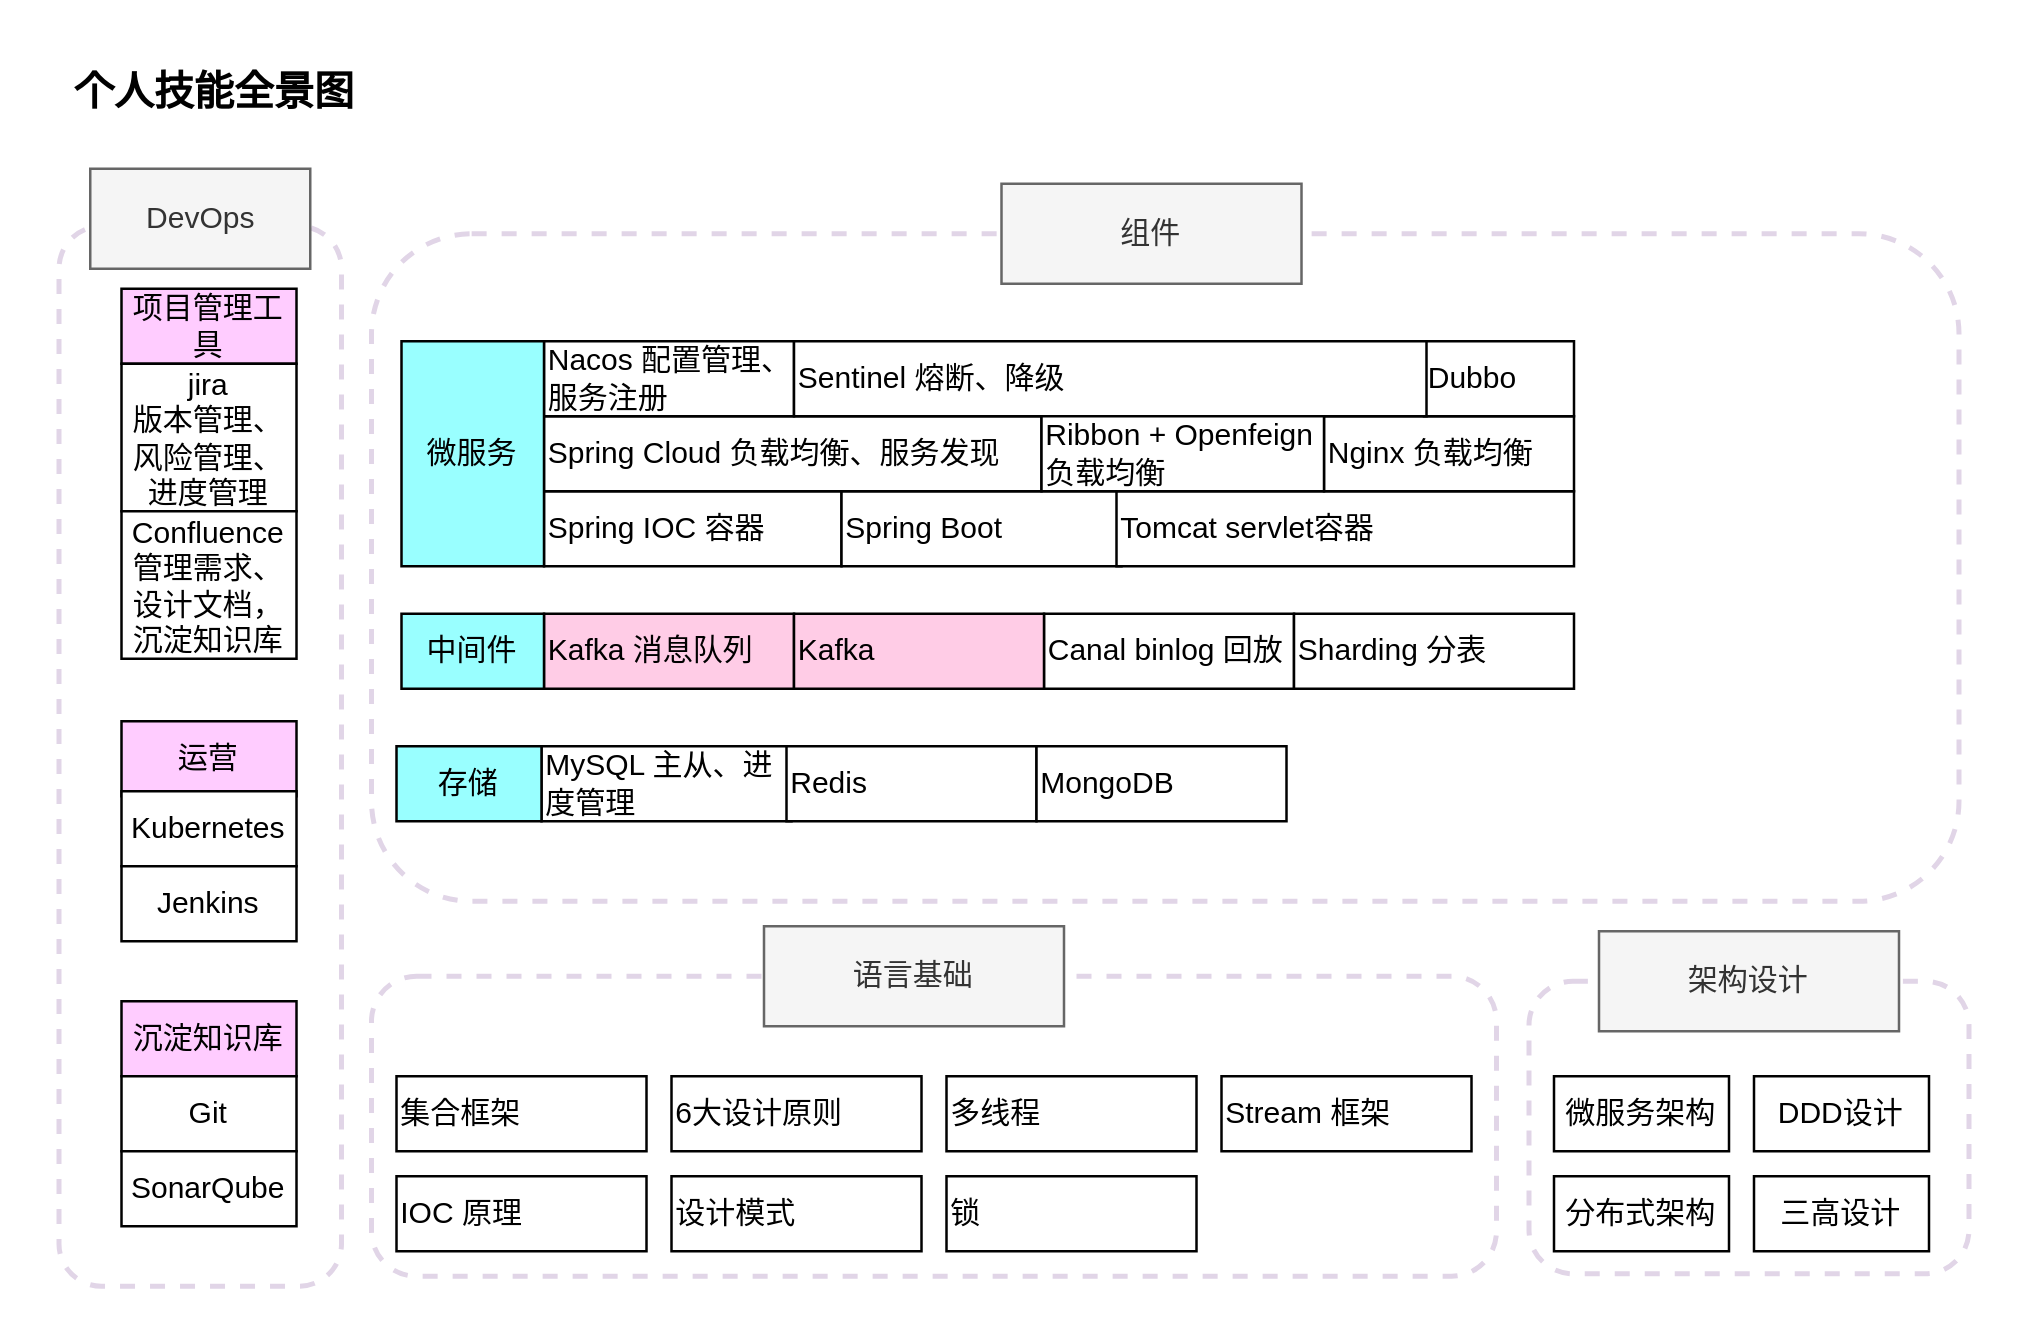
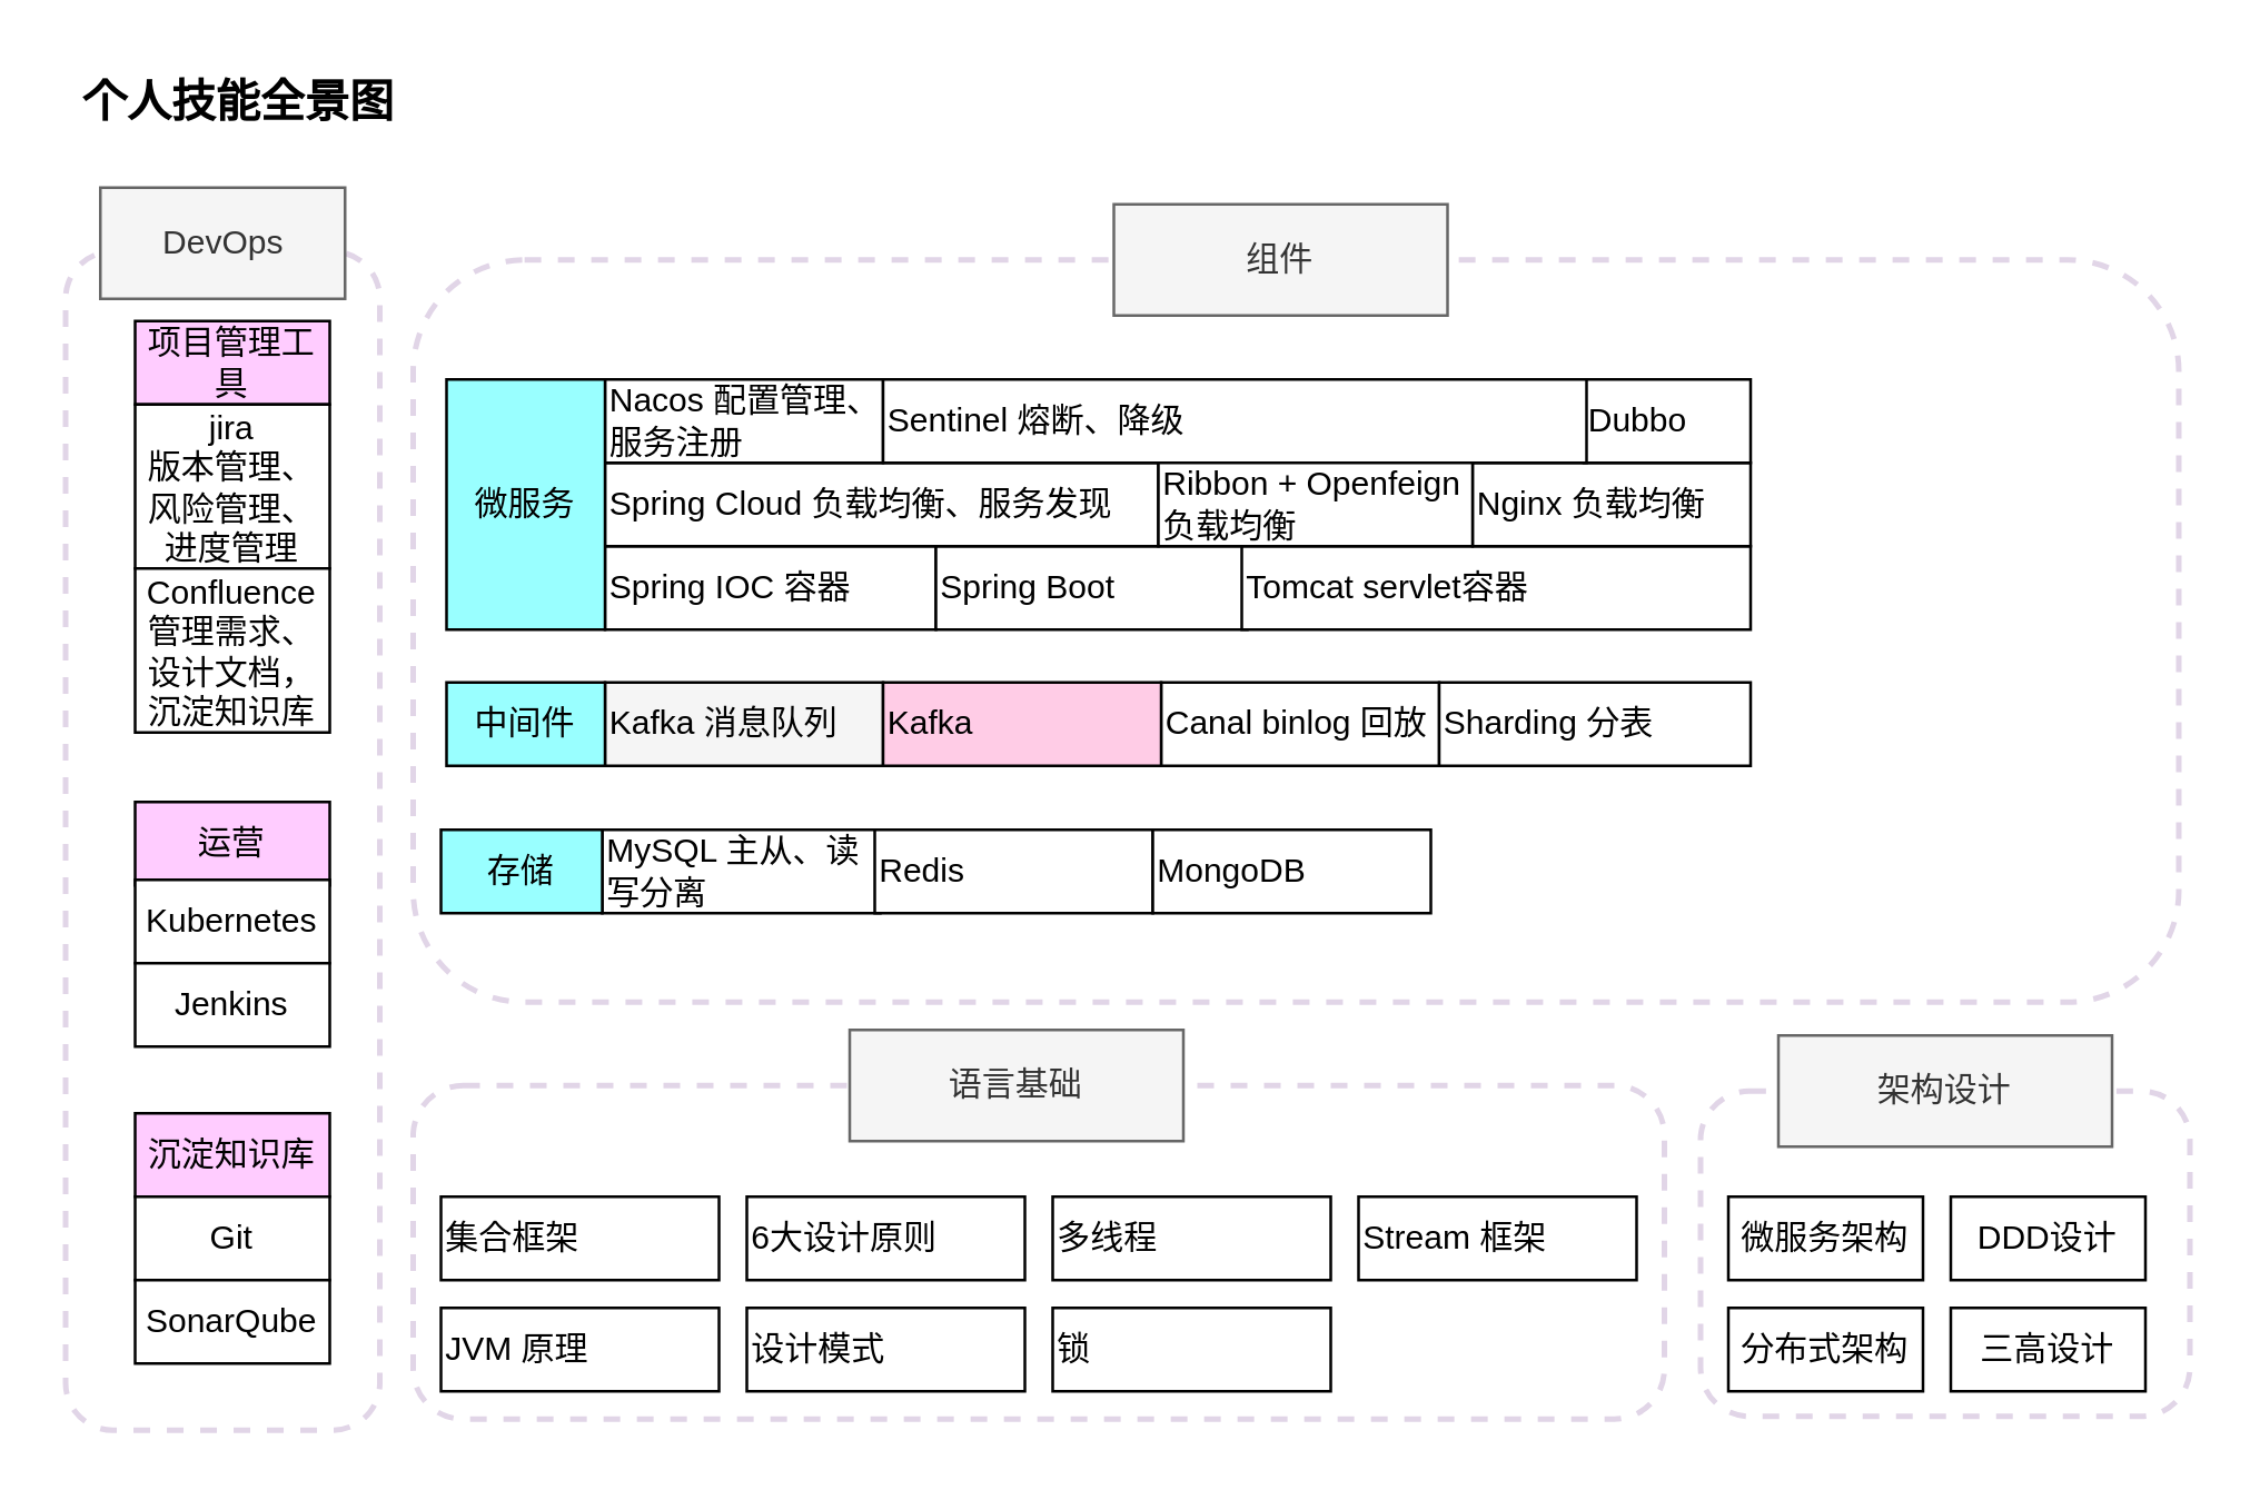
  <mxCell id="0" />
  <mxCell id="1" parent="0" />
  <mxCell id="2" value="&lt;font style=&quot;font-size: 16px;&quot;&gt;&lt;b style=&quot;&quot;&gt;个人技能全景图&lt;/b&gt;&lt;/font&gt;" style="text;html=1;align=center;verticalAlign=middle;resizable=0;points=[];autosize=1;strokeColor=none;fillColor=none;" parent="1" vertex="1"><mxGeometry x="20" y="20" width="130" height="31" as="geometry" /></mxCell>
  <mxCell id="3" value="" style="rounded=1;whiteSpace=wrap;html=1;dashed=1;strokeWidth=2;strokeColor=#E1D5E7;" parent="1" vertex="1"><mxGeometry x="148" y="93" width="635" height="267" as="geometry" /></mxCell>
  <mxCell id="4" value="组件" style="rounded=0;whiteSpace=wrap;html=1;fillColor=#f5f5f5;fontColor=#333333;strokeColor=#666666;" parent="1" vertex="1"><mxGeometry x="400" y="73" width="120" height="40" as="geometry" /></mxCell>
  <mxCell id="5" value="Spring IOC 容器" style="rounded=0;whiteSpace=wrap;html=1;align=left;" parent="1" vertex="1"><mxGeometry x="217" y="196" width="119" height="30" as="geometry" /></mxCell>
  <mxCell id="6" value="" style="rounded=1;whiteSpace=wrap;html=1;dashed=1;strokeWidth=2;strokeColor=#E1D5E7;" parent="1" vertex="1"><mxGeometry x="23" y="90" width="113" height="424" as="geometry" /></mxCell>
  <mxCell id="7" value="DevOps" style="rounded=0;whiteSpace=wrap;html=1;fillColor=#f5f5f5;fontColor=#333333;strokeColor=#666666;" parent="1" vertex="1"><mxGeometry x="35.5" y="67" width="88" height="40" as="geometry" /></mxCell>
  <mxCell id="8" value="项目管理工具" style="rounded=0;whiteSpace=wrap;html=1;fillColor=#FFCCFF;" parent="1" vertex="1"><mxGeometry x="48" y="115" width="70" height="30" as="geometry" /></mxCell>
  <mxCell id="9" value="jira&lt;div&gt;版本管理、风险管理、进度管理&lt;/div&gt;" style="rounded=0;whiteSpace=wrap;html=1;" parent="1" vertex="1"><mxGeometry x="48" y="145" width="70" height="59" as="geometry" /></mxCell>
  <mxCell id="10" value="Spring B&lt;span style=&quot;background-color: transparent; color: light-dark(rgb(0, 0, 0), rgb(255, 255, 255));&quot;&gt;oot&lt;/span&gt;" style="rounded=0;whiteSpace=wrap;html=1;align=left;" parent="1" vertex="1"><mxGeometry x="336" y="196" width="112" height="30" as="geometry" /></mxCell>
  <mxCell id="11" value="" style="rounded=1;whiteSpace=wrap;html=1;dashed=1;strokeWidth=2;strokeColor=#E1D5E7;" parent="1" vertex="1"><mxGeometry x="148" y="390" width="450" height="120" as="geometry" /></mxCell>
  <mxCell id="12" value="语言基础" style="rounded=0;whiteSpace=wrap;html=1;fillColor=#f5f5f5;fontColor=#333333;strokeColor=#666666;" parent="1" vertex="1"><mxGeometry x="305" y="370" width="120" height="40" as="geometry" /></mxCell>
- <mxCell id="13" value="IOC 原理" style="rounded=0;whiteSpace=wrap;html=1;align=left;" parent="1" vertex="1"><mxGeometry x="158" y="470" width="100" height="30" as="geometry" /></mxCell>
- <mxCell id="14" value="Kafka 消息队列" style="rounded=0;whiteSpace=wrap;html=1;align=left;fillColor=#FFCCE6;" parent="1" vertex="1"><mxGeometry x="217" y="245" width="100" height="30" as="geometry" /></mxCell>
+ <mxCell id="13" value="JVM 原理" style="rounded=0;whiteSpace=wrap;html=1;align=left;" parent="1" vertex="1"><mxGeometry x="158" y="470" width="100" height="30" as="geometry" /></mxCell>
+ <mxCell id="14" value="Kafka 消息队列" style="rounded=0;whiteSpace=wrap;html=1;align=left;fillColor=#f5f5f5;" parent="1" vertex="1"><mxGeometry x="217" y="245" width="100" height="30" as="geometry" /></mxCell>
  <mxCell id="15" value="Canal binlog 回放" style="rounded=0;whiteSpace=wrap;html=1;align=left;" parent="1" vertex="1"><mxGeometry x="417" y="245" width="100" height="30" as="geometry" /></mxCell>
  <mxCell id="16" value="Spring Cloud 负载均衡、服务发现" style="rounded=0;whiteSpace=wrap;html=1;align=left;" parent="1" vertex="1"><mxGeometry x="217" y="166" width="199" height="30" as="geometry" /></mxCell>
  <mxCell id="17" value="Sharding 分表" style="rounded=0;whiteSpace=wrap;html=1;align=left;" parent="1" vertex="1"><mxGeometry x="517" y="245" width="112" height="30" as="geometry" /></mxCell>
  <mxCell id="18" value="Tomcat servlet容器" style="rounded=0;whiteSpace=wrap;html=1;align=left;" parent="1" vertex="1"><mxGeometry x="446" y="196" width="183" height="30" as="geometry" /></mxCell>
  <mxCell id="19" value="运营" style="rounded=0;whiteSpace=wrap;html=1;fillColor=#FFCCFF;" parent="1" vertex="1"><mxGeometry x="48" y="288" width="70" height="30" as="geometry" /></mxCell>
  <mxCell id="20" value="Kubernetes" style="rounded=0;whiteSpace=wrap;html=1;" parent="1" vertex="1"><mxGeometry x="48" y="316" width="70" height="30" as="geometry" /></mxCell>
  <mxCell id="21" value="Jenkins" style="rounded=0;whiteSpace=wrap;html=1;" parent="1" vertex="1"><mxGeometry x="48" y="346" width="70" height="30" as="geometry" /></mxCell>
  <mxCell id="22" value="沉淀知识库" style="rounded=0;whiteSpace=wrap;html=1;fillColor=#FFCCFF;" parent="1" vertex="1"><mxGeometry x="48" y="400" width="70" height="30" as="geometry" /></mxCell>
  <mxCell id="23" value="Git" style="rounded=0;whiteSpace=wrap;html=1;" parent="1" vertex="1"><mxGeometry x="48" y="430" width="70" height="30" as="geometry" /></mxCell>
  <mxCell id="24" value="Confluence&lt;div&gt;管理需求、设计文档，沉淀知识库&lt;/div&gt;" style="rounded=0;whiteSpace=wrap;html=1;" parent="1" vertex="1"><mxGeometry x="48" y="204" width="70" height="59" as="geometry" /></mxCell>
- <mxCell id="25" value="MySQL 主从、进度管理" style="rounded=0;whiteSpace=wrap;html=1;align=left;" parent="1" vertex="1"><mxGeometry x="216" y="298" width="100" height="30" as="geometry" /></mxCell>
+ <mxCell id="25" value="MySQL 主从、读写分离" style="rounded=0;whiteSpace=wrap;html=1;align=left;" parent="1" vertex="1"><mxGeometry x="216" y="298" width="100" height="30" as="geometry" /></mxCell>
  <mxCell id="26" value="Redis" style="rounded=0;whiteSpace=wrap;html=1;align=left;" parent="1" vertex="1"><mxGeometry x="314" y="298" width="100" height="30" as="geometry" /></mxCell>
  <mxCell id="27" value="" style="rounded=1;whiteSpace=wrap;html=1;dashed=1;strokeWidth=2;strokeColor=#E1D5E7;" parent="1" vertex="1"><mxGeometry x="611" y="392" width="176" height="117" as="geometry" /></mxCell>
  <mxCell id="28" value="架构设计" style="rounded=0;whiteSpace=wrap;html=1;fillColor=#f5f5f5;fontColor=#333333;strokeColor=#666666;" parent="1" vertex="1"><mxGeometry x="639" y="372" width="120" height="40" as="geometry" /></mxCell>
  <mxCell id="29" value="微服务架构" style="rounded=0;whiteSpace=wrap;html=1;" parent="1" vertex="1"><mxGeometry x="621" y="430" width="70" height="30" as="geometry" /></mxCell>
  <mxCell id="30" value="分布式架构" style="rounded=0;whiteSpace=wrap;html=1;" parent="1" vertex="1"><mxGeometry x="621" y="470" width="70" height="30" as="geometry" /></mxCell>
  <mxCell id="31" value="DDD设计" style="rounded=0;whiteSpace=wrap;html=1;" parent="1" vertex="1"><mxGeometry x="701" y="430" width="70" height="30" as="geometry" /></mxCell>
  <mxCell id="32" value="三高设计" style="rounded=0;whiteSpace=wrap;html=1;" parent="1" vertex="1"><mxGeometry x="701" y="470" width="70" height="30" as="geometry" /></mxCell>
  <mxCell id="33" value="集合框架" style="rounded=0;whiteSpace=wrap;html=1;align=left;" parent="1" vertex="1"><mxGeometry x="158" y="430" width="100" height="30" as="geometry" /></mxCell>
  <mxCell id="34" value="6大设计原则" style="rounded=0;whiteSpace=wrap;html=1;align=left;" parent="1" vertex="1"><mxGeometry x="268" y="430" width="100" height="30" as="geometry" /></mxCell>
  <mxCell id="35" value="设计模式" style="rounded=0;whiteSpace=wrap;html=1;align=left;" parent="1" vertex="1"><mxGeometry x="268" y="470" width="100" height="30" as="geometry" /></mxCell>
  <mxCell id="36" value="多线程" style="rounded=0;whiteSpace=wrap;html=1;align=left;" parent="1" vertex="1"><mxGeometry x="378" y="430" width="100" height="30" as="geometry" /></mxCell>
  <mxCell id="37" value="锁" style="rounded=0;whiteSpace=wrap;html=1;align=left;" parent="1" vertex="1"><mxGeometry x="378" y="470" width="100" height="30" as="geometry" /></mxCell>
  <mxCell id="38" value="Nginx 负载均衡" style="rounded=0;whiteSpace=wrap;html=1;align=left;" parent="1" vertex="1"><mxGeometry x="529" y="166" width="100" height="30" as="geometry" /></mxCell>
  <mxCell id="39" value="MongoDB" style="rounded=0;whiteSpace=wrap;html=1;align=left;" parent="1" vertex="1"><mxGeometry x="414" y="298" width="100" height="30" as="geometry" /></mxCell>
  <mxCell id="40" value="Kafka" style="rounded=0;whiteSpace=wrap;html=1;align=left;fillColor=#FFCCE6;" parent="1" vertex="1"><mxGeometry x="317" y="245" width="100" height="30" as="geometry" /></mxCell>
  <mxCell id="41" value="Nacos 配置管理、服务注册" style="rounded=0;whiteSpace=wrap;html=1;align=left;" parent="1" vertex="1"><mxGeometry x="217" y="136" width="100" height="30" as="geometry" /></mxCell>
  <mxCell id="42" value="Dubbo" style="rounded=0;whiteSpace=wrap;html=1;align=left;" parent="1" vertex="1"><mxGeometry x="569" y="136" width="60" height="30" as="geometry" /></mxCell>
  <mxCell id="43" value="Sentinel 熔断、降级" style="rounded=0;whiteSpace=wrap;html=1;align=left;" parent="1" vertex="1"><mxGeometry x="317" y="136" width="253" height="30" as="geometry" /></mxCell>
  <mxCell id="44" value="Ribbon + Openfeign 负载均衡" style="rounded=0;whiteSpace=wrap;html=1;align=left;" parent="1" vertex="1"><mxGeometry x="416" y="166" width="113" height="30" as="geometry" /></mxCell>
  <mxCell id="45" value="Stream 框架" style="rounded=0;whiteSpace=wrap;html=1;align=left;" parent="1" vertex="1"><mxGeometry x="488" y="430" width="100" height="30" as="geometry" /></mxCell>
  <mxCell id="46" value="SonarQube" style="rounded=0;whiteSpace=wrap;html=1;" parent="1" vertex="1"><mxGeometry x="48" y="460" width="70" height="30" as="geometry" /></mxCell>
  <mxCell id="47" value="存储" style="rounded=0;whiteSpace=wrap;html=1;align=center;fillColor=#99FFFF;" parent="1" vertex="1"><mxGeometry x="158" y="298" width="58" height="30" as="geometry" /></mxCell>
  <mxCell id="48" value="中间件" style="rounded=0;whiteSpace=wrap;html=1;align=center;fillColor=#99FFFF;" parent="1" vertex="1"><mxGeometry x="160" y="245" width="57" height="30" as="geometry" /></mxCell>
  <mxCell id="49" value="微服务" style="rounded=0;whiteSpace=wrap;html=1;align=center;fillColor=#99FFFF;" parent="1" vertex="1"><mxGeometry x="160" y="136" width="57" height="90" as="geometry" /></mxCell>
